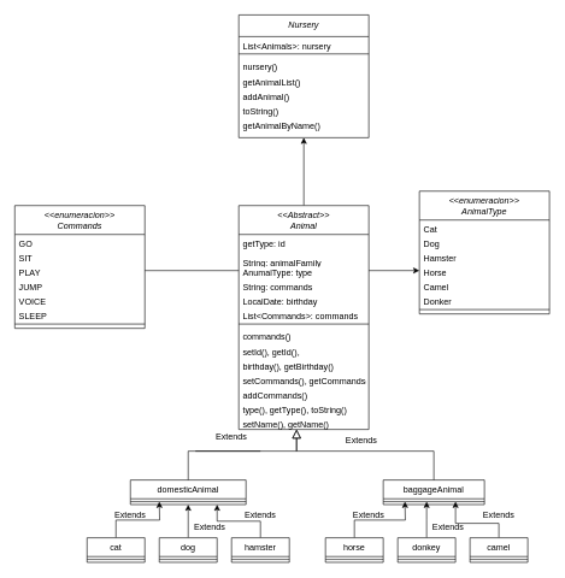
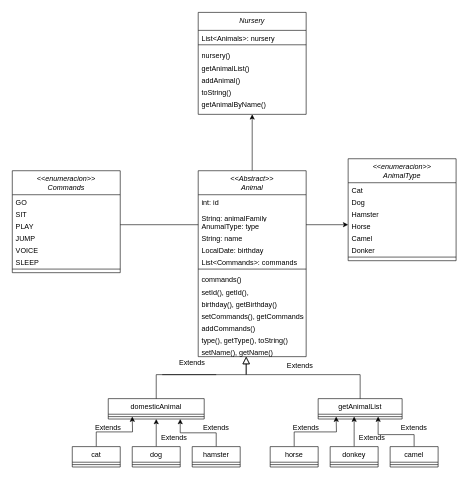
  <mxCell id="0" />
  <mxCell id="1" parent="0" />
  <mxCell id="2" style="edgeStyle=orthogonalEdgeStyle;rounded=0;orthogonalLoop=1;jettySize=auto;html=1;entryX=0.5;entryY=1;entryDx=0;entryDy=0;" edge="1" parent="1" source="3" target="69"><mxGeometry relative="1" as="geometry" /></mxCell>
  <mxCell id="3" value="&lt;&lt;Abstract&gt;&gt;&#10;Animal" style="swimlane;fontStyle=2;align=center;verticalAlign=top;childLayout=stackLayout;horizontal=1;startSize=40;horizontalStack=0;resizeParent=1;resizeLast=0;collapsible=1;marginBottom=0;rounded=0;shadow=0;strokeWidth=1;" parent="1" vertex="1"><mxGeometry x="330" y="284" width="180" height="310" as="geometry"><mxRectangle x="230" y="140" width="160" height="26" as="alternateBounds" /></mxGeometry></mxCell>
- <mxCell id="4" value="getType: id" style="text;align=left;verticalAlign=top;spacingLeft=4;spacingRight=4;overflow=hidden;rotatable=0;points=[[0,0.5],[1,0.5]];portConstraint=eastwest;" parent="3" vertex="1"><mxGeometry y="40" width="180" height="26" as="geometry" /></mxCell>
+ <mxCell id="4" value="int: id" style="text;align=left;verticalAlign=top;spacingLeft=4;spacingRight=4;overflow=hidden;rotatable=0;points=[[0,0.5],[1,0.5]];portConstraint=eastwest;" parent="3" vertex="1"><mxGeometry y="40" width="180" height="26" as="geometry" /></mxCell>
  <mxCell id="5" value="String: animalFamily" style="text;align=left;verticalAlign=top;spacingLeft=4;spacingRight=4;overflow=hidden;rotatable=0;points=[[0,0.5],[1,0.5]];portConstraint=eastwest;" vertex="1" parent="3"><mxGeometry y="66" width="180" height="14" as="geometry" /></mxCell>
  <mxCell id="6" value="AnumalType: type" style="text;align=left;verticalAlign=top;spacingLeft=4;spacingRight=4;overflow=hidden;rotatable=0;points=[[0,0.5],[1,0.5]];portConstraint=eastwest;" vertex="1" parent="3"><mxGeometry y="80" width="180" height="20" as="geometry" /></mxCell>
- <mxCell id="7" value="String: commands" style="text;align=left;verticalAlign=top;spacingLeft=4;spacingRight=4;overflow=hidden;rotatable=0;points=[[0,0.5],[1,0.5]];portConstraint=eastwest;" vertex="1" parent="3"><mxGeometry y="100" width="180" height="20" as="geometry" /></mxCell>
+ <mxCell id="7" value="String: name" style="text;align=left;verticalAlign=top;spacingLeft=4;spacingRight=4;overflow=hidden;rotatable=0;points=[[0,0.5],[1,0.5]];portConstraint=eastwest;" vertex="1" parent="3"><mxGeometry y="100" width="180" height="20" as="geometry" /></mxCell>
  <mxCell id="8" value="LocalDate: birthday" style="text;align=left;verticalAlign=top;spacingLeft=4;spacingRight=4;overflow=hidden;rotatable=0;points=[[0,0.5],[1,0.5]];portConstraint=eastwest;rounded=0;shadow=0;html=0;" parent="3" vertex="1"><mxGeometry y="120" width="180" height="20" as="geometry" /></mxCell>
  <mxCell id="9" value="List&lt;Commands&gt;: commands" style="text;align=left;verticalAlign=top;spacingLeft=4;spacingRight=4;overflow=hidden;rotatable=0;points=[[0,0.5],[1,0.5]];portConstraint=eastwest;rounded=0;shadow=0;html=0;" vertex="1" parent="3"><mxGeometry y="140" width="180" height="20" as="geometry" /></mxCell>
  <mxCell id="10" value="" style="line;html=1;strokeWidth=1;align=left;verticalAlign=middle;spacingTop=-1;spacingLeft=3;spacingRight=3;rotatable=0;labelPosition=right;points=[];portConstraint=eastwest;" parent="3" vertex="1"><mxGeometry y="160" width="180" height="8" as="geometry" /></mxCell>
  <mxCell id="11" value="commands()" style="text;align=left;verticalAlign=top;spacingLeft=4;spacingRight=4;overflow=hidden;rotatable=0;points=[[0,0.5],[1,0.5]];portConstraint=eastwest;rounded=0;shadow=0;html=0;" vertex="1" parent="3"><mxGeometry y="168" width="180" height="22" as="geometry" /></mxCell>
  <mxCell id="12" value="setId(), getId(), " style="text;align=left;verticalAlign=top;spacingLeft=4;spacingRight=4;overflow=hidden;rotatable=0;points=[[0,0.5],[1,0.5]];portConstraint=eastwest;rounded=0;shadow=0;html=0;" vertex="1" parent="3"><mxGeometry y="190" width="180" height="20" as="geometry" /></mxCell>
  <mxCell id="13" value="birthday(), getBirthday()" style="text;align=left;verticalAlign=top;spacingLeft=4;spacingRight=4;overflow=hidden;rotatable=0;points=[[0,0.5],[1,0.5]];portConstraint=eastwest;rounded=0;shadow=0;html=0;" vertex="1" parent="3"><mxGeometry y="210" width="180" height="20" as="geometry" /></mxCell>
  <mxCell id="14" value="setCommands(), getCommands()" style="text;align=left;verticalAlign=top;spacingLeft=4;spacingRight=4;overflow=hidden;rotatable=0;points=[[0,0.5],[1,0.5]];portConstraint=eastwest;rounded=0;shadow=0;html=0;" vertex="1" parent="3"><mxGeometry y="230" width="180" height="20" as="geometry" /></mxCell>
  <mxCell id="15" value="addCommands()" style="text;align=left;verticalAlign=top;spacingLeft=4;spacingRight=4;overflow=hidden;rotatable=0;points=[[0,0.5],[1,0.5]];portConstraint=eastwest;rounded=0;shadow=0;html=0;" vertex="1" parent="3"><mxGeometry y="250" width="180" height="20" as="geometry" /></mxCell>
  <mxCell id="16" value="type(), getType(), toString()" style="text;align=left;verticalAlign=top;spacingLeft=4;spacingRight=4;overflow=hidden;rotatable=0;points=[[0,0.5],[1,0.5]];portConstraint=eastwest;rounded=0;shadow=0;html=0;" vertex="1" parent="3"><mxGeometry y="270" width="180" height="20" as="geometry" /></mxCell>
  <mxCell id="17" value="setName(), getName()" style="text;align=left;verticalAlign=top;spacingLeft=4;spacingRight=4;overflow=hidden;rotatable=0;points=[[0,0.5],[1,0.5]];portConstraint=eastwest;rounded=0;shadow=0;html=0;" vertex="1" parent="3"><mxGeometry y="290" width="180" height="20" as="geometry" /></mxCell>
  <mxCell id="18" value="domesticAnimal" style="swimlane;fontStyle=0;align=center;verticalAlign=top;childLayout=stackLayout;horizontal=1;startSize=26;horizontalStack=0;resizeParent=1;resizeLast=0;collapsible=1;marginBottom=0;rounded=0;shadow=0;strokeWidth=1;" parent="1" vertex="1"><mxGeometry x="180" y="664" width="160" height="34" as="geometry"><mxRectangle x="130" y="380" width="160" height="26" as="alternateBounds" /></mxGeometry></mxCell>
  <mxCell id="19" value="" style="line;html=1;strokeWidth=1;align=left;verticalAlign=middle;spacingTop=-1;spacingLeft=3;spacingRight=3;rotatable=0;labelPosition=right;points=[];portConstraint=eastwest;" parent="18" vertex="1"><mxGeometry y="26" width="160" height="8" as="geometry" /></mxCell>
  <mxCell id="20" value="" style="endArrow=block;endSize=10;endFill=0;shadow=0;strokeWidth=1;rounded=0;edgeStyle=elbowEdgeStyle;elbow=vertical;startArrow=none;" parent="1" target="3" edge="1"><mxGeometry width="160" relative="1" as="geometry"><mxPoint x="270" y="624" as="sourcePoint" /><mxPoint x="310" y="587" as="targetPoint" /><Array as="points"><mxPoint x="410" y="624" /><mxPoint x="410" y="644" /><mxPoint x="410" y="664" /></Array></mxGeometry></mxCell>
- <mxCell id="21" value="baggageAnimal" style="swimlane;fontStyle=0;align=center;verticalAlign=top;childLayout=stackLayout;horizontal=1;startSize=26;horizontalStack=0;resizeParent=1;resizeLast=0;collapsible=1;marginBottom=0;rounded=0;shadow=0;strokeWidth=1;" parent="1" vertex="1"><mxGeometry x="530" y="664" width="140" height="34" as="geometry"><mxRectangle x="340" y="380" width="170" height="26" as="alternateBounds" /></mxGeometry></mxCell>
+ <mxCell id="21" value="getAnimalList" style="swimlane;fontStyle=0;align=center;verticalAlign=top;childLayout=stackLayout;horizontal=1;startSize=26;horizontalStack=0;resizeParent=1;resizeLast=0;collapsible=1;marginBottom=0;rounded=0;shadow=0;strokeWidth=1;" parent="1" vertex="1"><mxGeometry x="530" y="664" width="140" height="34" as="geometry"><mxRectangle x="340" y="380" width="170" height="26" as="alternateBounds" /></mxGeometry></mxCell>
  <mxCell id="22" value="" style="line;html=1;strokeWidth=1;align=left;verticalAlign=middle;spacingTop=-1;spacingLeft=3;spacingRight=3;rotatable=0;labelPosition=right;points=[];portConstraint=eastwest;" parent="21" vertex="1"><mxGeometry y="26" width="140" height="8" as="geometry" /></mxCell>
  <mxCell id="23" value="" style="endArrow=block;endSize=10;endFill=0;shadow=0;strokeWidth=1;rounded=0;edgeStyle=elbowEdgeStyle;elbow=vertical;" parent="1" source="21" target="3" edge="1"><mxGeometry width="160" relative="1" as="geometry"><mxPoint x="320" y="757" as="sourcePoint" /><mxPoint x="420" y="655" as="targetPoint" /><Array as="points"><mxPoint x="410" y="624" /><mxPoint x="410" y="644" /></Array></mxGeometry></mxCell>
  <mxCell id="24" value="Extends" style="text;html=1;strokeColor=none;fillColor=none;align=center;verticalAlign=middle;whiteSpace=wrap;rounded=0;" parent="1" vertex="1"><mxGeometry x="290" y="590" width="60" height="30" as="geometry" /></mxCell>
  <mxCell id="25" value="" style="endArrow=none;endSize=10;endFill=0;shadow=0;strokeWidth=1;rounded=0;edgeStyle=elbowEdgeStyle;elbow=vertical;" parent="1" source="18" edge="1"><mxGeometry width="160" relative="1" as="geometry"><mxPoint x="380" y="664" as="sourcePoint" /><mxPoint x="360" y="624" as="targetPoint" /><Array as="points"><mxPoint x="360" y="624" /></Array></mxGeometry></mxCell>
  <mxCell id="26" value="Extends" style="text;html=1;strokeColor=none;fillColor=none;align=center;verticalAlign=middle;whiteSpace=wrap;rounded=0;" parent="1" vertex="1"><mxGeometry x="470" y="594" width="60" height="30" as="geometry" /></mxCell>
  <mxCell id="27" style="edgeStyle=orthogonalEdgeStyle;rounded=0;orthogonalLoop=1;jettySize=auto;html=1;exitX=0.5;exitY=0;exitDx=0;exitDy=0;" edge="1" parent="1" source="28"><mxGeometry relative="1" as="geometry"><mxPoint x="220" y="694" as="targetPoint" /></mxGeometry></mxCell>
  <mxCell id="28" value="cat" style="swimlane;fontStyle=0;align=center;verticalAlign=top;childLayout=stackLayout;horizontal=1;startSize=26;horizontalStack=0;resizeParent=1;resizeLast=0;collapsible=1;marginBottom=0;rounded=0;shadow=0;strokeWidth=1;" parent="1" vertex="1"><mxGeometry x="120" y="744" width="80" height="34" as="geometry"><mxRectangle x="130" y="380" width="160" height="26" as="alternateBounds" /></mxGeometry></mxCell>
  <mxCell id="29" value="" style="line;html=1;strokeWidth=1;align=left;verticalAlign=middle;spacingTop=-1;spacingLeft=3;spacingRight=3;rotatable=0;labelPosition=right;points=[];portConstraint=eastwest;" parent="28" vertex="1"><mxGeometry y="26" width="80" height="8" as="geometry" /></mxCell>
  <mxCell id="30" style="edgeStyle=orthogonalEdgeStyle;rounded=0;orthogonalLoop=1;jettySize=auto;html=1;entryX=0.5;entryY=1;entryDx=0;entryDy=0;" parent="1" source="31" edge="1" target="18"><mxGeometry relative="1" as="geometry"><mxPoint x="260" y="704" as="targetPoint" /></mxGeometry></mxCell>
  <mxCell id="31" value="dog" style="swimlane;fontStyle=0;align=center;verticalAlign=top;childLayout=stackLayout;horizontal=1;startSize=26;horizontalStack=0;resizeParent=1;resizeLast=0;collapsible=1;marginBottom=0;rounded=0;shadow=0;strokeWidth=1;" parent="1" vertex="1"><mxGeometry x="220" y="744" width="80" height="34" as="geometry"><mxRectangle x="130" y="380" width="160" height="26" as="alternateBounds" /></mxGeometry></mxCell>
  <mxCell id="32" value="" style="line;html=1;strokeWidth=1;align=left;verticalAlign=middle;spacingTop=-1;spacingLeft=3;spacingRight=3;rotatable=0;labelPosition=right;points=[];portConstraint=eastwest;" parent="31" vertex="1"><mxGeometry y="26" width="80" height="8" as="geometry" /></mxCell>
  <mxCell id="33" style="edgeStyle=orthogonalEdgeStyle;rounded=0;orthogonalLoop=1;jettySize=auto;html=1;exitX=0.5;exitY=0;exitDx=0;exitDy=0;entryX=0.75;entryY=1;entryDx=0;entryDy=0;" edge="1" parent="1" source="34" target="18"><mxGeometry relative="1" as="geometry" /></mxCell>
  <mxCell id="34" value="hamster" style="swimlane;fontStyle=0;align=center;verticalAlign=top;childLayout=stackLayout;horizontal=1;startSize=26;horizontalStack=0;resizeParent=1;resizeLast=0;collapsible=1;marginBottom=0;rounded=0;shadow=0;strokeWidth=1;" parent="1" vertex="1"><mxGeometry x="320" y="744" width="80" height="34" as="geometry"><mxRectangle x="130" y="380" width="160" height="26" as="alternateBounds" /></mxGeometry></mxCell>
  <mxCell id="35" value="" style="line;html=1;strokeWidth=1;align=left;verticalAlign=middle;spacingTop=-1;spacingLeft=3;spacingRight=3;rotatable=0;labelPosition=right;points=[];portConstraint=eastwest;" parent="34" vertex="1"><mxGeometry y="26" width="80" height="8" as="geometry" /></mxCell>
  <mxCell id="36" value="Extends" style="text;html=1;strokeColor=none;fillColor=none;align=center;verticalAlign=middle;whiteSpace=wrap;rounded=0;" parent="1" vertex="1"><mxGeometry x="150" y="698" width="60" height="30" as="geometry" /></mxCell>
  <mxCell id="37" value="Extends" style="text;html=1;strokeColor=none;fillColor=none;align=center;verticalAlign=middle;whiteSpace=wrap;rounded=0;" parent="1" vertex="1"><mxGeometry x="330" y="698" width="60" height="30" as="geometry" /></mxCell>
  <mxCell id="38" value="Extends" style="text;html=1;strokeColor=none;fillColor=none;align=center;verticalAlign=middle;whiteSpace=wrap;rounded=0;" parent="1" vertex="1"><mxGeometry x="260" y="714" width="60" height="30" as="geometry" /></mxCell>
  <mxCell id="39" style="edgeStyle=orthogonalEdgeStyle;rounded=0;orthogonalLoop=1;jettySize=auto;html=1;exitX=0.5;exitY=0;exitDx=0;exitDy=0;" edge="1" parent="1" source="40"><mxGeometry relative="1" as="geometry"><mxPoint x="560" y="694" as="targetPoint" /></mxGeometry></mxCell>
  <mxCell id="40" value="horse" style="swimlane;fontStyle=0;align=center;verticalAlign=top;childLayout=stackLayout;horizontal=1;startSize=26;horizontalStack=0;resizeParent=1;resizeLast=0;collapsible=1;marginBottom=0;rounded=0;shadow=0;strokeWidth=1;" parent="1" vertex="1"><mxGeometry x="450" y="744" width="80" height="34" as="geometry"><mxRectangle x="130" y="380" width="160" height="26" as="alternateBounds" /></mxGeometry></mxCell>
  <mxCell id="41" value="" style="line;html=1;strokeWidth=1;align=left;verticalAlign=middle;spacingTop=-1;spacingLeft=3;spacingRight=3;rotatable=0;labelPosition=right;points=[];portConstraint=eastwest;" parent="40" vertex="1"><mxGeometry y="26" width="80" height="8" as="geometry" /></mxCell>
  <mxCell id="42" style="edgeStyle=orthogonalEdgeStyle;rounded=0;orthogonalLoop=1;jettySize=auto;html=1;" parent="1" source="43" edge="1"><mxGeometry relative="1" as="geometry"><mxPoint x="590" y="694" as="targetPoint" /></mxGeometry></mxCell>
  <mxCell id="43" value="donkey" style="swimlane;fontStyle=0;align=center;verticalAlign=top;childLayout=stackLayout;horizontal=1;startSize=26;horizontalStack=0;resizeParent=1;resizeLast=0;collapsible=1;marginBottom=0;rounded=0;shadow=0;strokeWidth=1;" parent="1" vertex="1"><mxGeometry x="550" y="744" width="80" height="34" as="geometry"><mxRectangle x="130" y="380" width="160" height="26" as="alternateBounds" /></mxGeometry></mxCell>
  <mxCell id="44" value="" style="line;html=1;strokeWidth=1;align=left;verticalAlign=middle;spacingTop=-1;spacingLeft=3;spacingRight=3;rotatable=0;labelPosition=right;points=[];portConstraint=eastwest;" parent="43" vertex="1"><mxGeometry y="26" width="80" height="8" as="geometry" /></mxCell>
  <mxCell id="45" style="edgeStyle=orthogonalEdgeStyle;rounded=0;orthogonalLoop=1;jettySize=auto;html=1;" edge="1" parent="1" source="46"><mxGeometry relative="1" as="geometry"><mxPoint x="630" y="694" as="targetPoint" /><Array as="points"><mxPoint x="690" y="724" /><mxPoint x="630" y="724" /></Array></mxGeometry></mxCell>
  <mxCell id="46" value="camel" style="swimlane;fontStyle=0;align=center;verticalAlign=top;childLayout=stackLayout;horizontal=1;startSize=26;horizontalStack=0;resizeParent=1;resizeLast=0;collapsible=1;marginBottom=0;rounded=0;shadow=0;strokeWidth=1;" parent="1" vertex="1"><mxGeometry x="650" y="744" width="80" height="34" as="geometry"><mxRectangle x="130" y="380" width="160" height="26" as="alternateBounds" /></mxGeometry></mxCell>
  <mxCell id="47" value="" style="line;html=1;strokeWidth=1;align=left;verticalAlign=middle;spacingTop=-1;spacingLeft=3;spacingRight=3;rotatable=0;labelPosition=right;points=[];portConstraint=eastwest;" parent="46" vertex="1"><mxGeometry y="26" width="80" height="8" as="geometry" /></mxCell>
  <mxCell id="48" value="Extends" style="text;html=1;strokeColor=none;fillColor=none;align=center;verticalAlign=middle;whiteSpace=wrap;rounded=0;" parent="1" vertex="1"><mxGeometry x="480" y="698" width="60" height="30" as="geometry" /></mxCell>
  <mxCell id="49" value="Extends" style="text;html=1;strokeColor=none;fillColor=none;align=center;verticalAlign=middle;whiteSpace=wrap;rounded=0;" parent="1" vertex="1"><mxGeometry x="660" y="698" width="60" height="30" as="geometry" /></mxCell>
  <mxCell id="50" value="Extends" style="text;html=1;strokeColor=none;fillColor=none;align=center;verticalAlign=middle;whiteSpace=wrap;rounded=0;" parent="1" vertex="1"><mxGeometry x="590" y="714" width="60" height="30" as="geometry" /></mxCell>
  <mxCell id="51" value="&lt;&lt;enumeracion&gt;&gt;&#10;AnimalType" style="swimlane;fontStyle=2;align=center;verticalAlign=top;childLayout=stackLayout;horizontal=1;startSize=40;horizontalStack=0;resizeParent=1;resizeLast=0;collapsible=1;marginBottom=0;rounded=0;shadow=0;strokeWidth=1;" vertex="1" parent="1"><mxGeometry x="580" y="264" width="180" height="170" as="geometry"><mxRectangle x="230" y="140" width="160" height="26" as="alternateBounds" /></mxGeometry></mxCell>
  <mxCell id="52" value="Cat" style="text;align=left;verticalAlign=top;spacingLeft=4;spacingRight=4;overflow=hidden;rotatable=0;points=[[0,0.5],[1,0.5]];portConstraint=eastwest;rounded=0;shadow=0;html=0;" vertex="1" parent="51"><mxGeometry y="40" width="180" height="20" as="geometry" /></mxCell>
  <mxCell id="53" value="Dog" style="text;align=left;verticalAlign=top;spacingLeft=4;spacingRight=4;overflow=hidden;rotatable=0;points=[[0,0.5],[1,0.5]];portConstraint=eastwest;rounded=0;shadow=0;html=0;" vertex="1" parent="51"><mxGeometry y="60" width="180" height="20" as="geometry" /></mxCell>
  <mxCell id="54" value="Hamster" style="text;align=left;verticalAlign=top;spacingLeft=4;spacingRight=4;overflow=hidden;rotatable=0;points=[[0,0.5],[1,0.5]];portConstraint=eastwest;rounded=0;shadow=0;html=0;" vertex="1" parent="51"><mxGeometry y="80" width="180" height="20" as="geometry" /></mxCell>
  <mxCell id="55" value="Horse" style="text;align=left;verticalAlign=top;spacingLeft=4;spacingRight=4;overflow=hidden;rotatable=0;points=[[0,0.5],[1,0.5]];portConstraint=eastwest;rounded=0;shadow=0;html=0;" vertex="1" parent="51"><mxGeometry y="100" width="180" height="20" as="geometry" /></mxCell>
  <mxCell id="56" value="Camel" style="text;align=left;verticalAlign=top;spacingLeft=4;spacingRight=4;overflow=hidden;rotatable=0;points=[[0,0.5],[1,0.5]];portConstraint=eastwest;rounded=0;shadow=0;html=0;" vertex="1" parent="51"><mxGeometry y="120" width="180" height="20" as="geometry" /></mxCell>
  <mxCell id="57" value="Donker" style="text;align=left;verticalAlign=top;spacingLeft=4;spacingRight=4;overflow=hidden;rotatable=0;points=[[0,0.5],[1,0.5]];portConstraint=eastwest;rounded=0;shadow=0;html=0;" vertex="1" parent="51"><mxGeometry y="140" width="180" height="20" as="geometry" /></mxCell>
  <mxCell id="58" value="" style="line;html=1;strokeWidth=1;align=left;verticalAlign=middle;spacingTop=-1;spacingLeft=3;spacingRight=3;rotatable=0;labelPosition=right;points=[];portConstraint=eastwest;" vertex="1" parent="51"><mxGeometry y="160" width="180" height="8" as="geometry" /></mxCell>
  <mxCell id="59" value="&lt;&lt;enumeracion&gt;&gt;&#10;Commands" style="swimlane;fontStyle=2;align=center;verticalAlign=top;childLayout=stackLayout;horizontal=1;startSize=40;horizontalStack=0;resizeParent=1;resizeLast=0;collapsible=1;marginBottom=0;rounded=0;shadow=0;strokeWidth=1;" vertex="1" parent="1"><mxGeometry x="20" y="284" width="180" height="170" as="geometry"><mxRectangle x="230" y="140" width="160" height="26" as="alternateBounds" /></mxGeometry></mxCell>
  <mxCell id="60" value="GO" style="text;align=left;verticalAlign=top;spacingLeft=4;spacingRight=4;overflow=hidden;rotatable=0;points=[[0,0.5],[1,0.5]];portConstraint=eastwest;rounded=0;shadow=0;html=0;" vertex="1" parent="59"><mxGeometry y="40" width="180" height="20" as="geometry" /></mxCell>
  <mxCell id="61" value="SIT" style="text;align=left;verticalAlign=top;spacingLeft=4;spacingRight=4;overflow=hidden;rotatable=0;points=[[0,0.5],[1,0.5]];portConstraint=eastwest;rounded=0;shadow=0;html=0;" vertex="1" parent="59"><mxGeometry y="60" width="180" height="20" as="geometry" /></mxCell>
  <mxCell id="62" value="PLAY" style="text;align=left;verticalAlign=top;spacingLeft=4;spacingRight=4;overflow=hidden;rotatable=0;points=[[0,0.5],[1,0.5]];portConstraint=eastwest;rounded=0;shadow=0;html=0;" vertex="1" parent="59"><mxGeometry y="80" width="180" height="20" as="geometry" /></mxCell>
  <mxCell id="63" value="JUMP" style="text;align=left;verticalAlign=top;spacingLeft=4;spacingRight=4;overflow=hidden;rotatable=0;points=[[0,0.5],[1,0.5]];portConstraint=eastwest;rounded=0;shadow=0;html=0;" vertex="1" parent="59"><mxGeometry y="100" width="180" height="20" as="geometry" /></mxCell>
  <mxCell id="64" value="VOICE" style="text;align=left;verticalAlign=top;spacingLeft=4;spacingRight=4;overflow=hidden;rotatable=0;points=[[0,0.5],[1,0.5]];portConstraint=eastwest;rounded=0;shadow=0;html=0;" vertex="1" parent="59"><mxGeometry y="120" width="180" height="20" as="geometry" /></mxCell>
  <mxCell id="65" value="SLEEP" style="text;align=left;verticalAlign=top;spacingLeft=4;spacingRight=4;overflow=hidden;rotatable=0;points=[[0,0.5],[1,0.5]];portConstraint=eastwest;rounded=0;shadow=0;html=0;" vertex="1" parent="59"><mxGeometry y="140" width="180" height="20" as="geometry" /></mxCell>
  <mxCell id="66" value="" style="line;html=1;strokeWidth=1;align=left;verticalAlign=middle;spacingTop=-1;spacingLeft=3;spacingRight=3;rotatable=0;labelPosition=right;points=[];portConstraint=eastwest;" vertex="1" parent="59"><mxGeometry y="160" width="180" height="8" as="geometry" /></mxCell>
  <mxCell id="67" style="edgeStyle=orthogonalEdgeStyle;rounded=0;orthogonalLoop=1;jettySize=auto;html=1;exitX=0;exitY=0.5;exitDx=0;exitDy=0;entryX=1;entryY=0.5;entryDx=0;entryDy=0;endArrow=none;" edge="1" parent="1" source="6" target="62"><mxGeometry relative="1" as="geometry" /></mxCell>
  <mxCell id="68" style="edgeStyle=orthogonalEdgeStyle;rounded=0;orthogonalLoop=1;jettySize=auto;html=1;exitX=1;exitY=0.5;exitDx=0;exitDy=0;entryX=0;entryY=0.5;entryDx=0;entryDy=0;" edge="1" parent="1" source="6" target="55"><mxGeometry relative="1" as="geometry" /></mxCell>
  <mxCell id="69" value="Nursery" style="swimlane;fontStyle=2;align=center;verticalAlign=top;childLayout=stackLayout;horizontal=1;startSize=30;horizontalStack=0;resizeParent=1;resizeLast=0;collapsible=1;marginBottom=0;rounded=0;shadow=0;strokeWidth=1;" vertex="1" parent="1"><mxGeometry x="330" y="20" width="180" height="170" as="geometry"><mxRectangle x="230" y="140" width="160" height="26" as="alternateBounds" /></mxGeometry></mxCell>
  <mxCell id="70" value="List&lt;Animals&gt;: nursery" style="text;align=left;verticalAlign=top;spacingLeft=4;spacingRight=4;overflow=hidden;rotatable=0;points=[[0,0.5],[1,0.5]];portConstraint=eastwest;rounded=0;shadow=0;html=0;" vertex="1" parent="69"><mxGeometry y="30" width="180" height="20" as="geometry" /></mxCell>
  <mxCell id="71" value="" style="line;html=1;strokeWidth=1;align=left;verticalAlign=middle;spacingTop=-1;spacingLeft=3;spacingRight=3;rotatable=0;labelPosition=right;points=[];portConstraint=eastwest;" vertex="1" parent="69"><mxGeometry y="50" width="180" height="8" as="geometry" /></mxCell>
  <mxCell id="72" value="nursery()" style="text;align=left;verticalAlign=top;spacingLeft=4;spacingRight=4;overflow=hidden;rotatable=0;points=[[0,0.5],[1,0.5]];portConstraint=eastwest;rounded=0;shadow=0;html=0;" vertex="1" parent="69"><mxGeometry y="58" width="180" height="22" as="geometry" /></mxCell>
  <mxCell id="73" value="getAnimalList()" style="text;align=left;verticalAlign=top;spacingLeft=4;spacingRight=4;overflow=hidden;rotatable=0;points=[[0,0.5],[1,0.5]];portConstraint=eastwest;rounded=0;shadow=0;html=0;" vertex="1" parent="69"><mxGeometry y="80" width="180" height="20" as="geometry" /></mxCell>
  <mxCell id="74" value="addAnimal()" style="text;align=left;verticalAlign=top;spacingLeft=4;spacingRight=4;overflow=hidden;rotatable=0;points=[[0,0.5],[1,0.5]];portConstraint=eastwest;rounded=0;shadow=0;html=0;" vertex="1" parent="69"><mxGeometry y="100" width="180" height="20" as="geometry" /></mxCell>
  <mxCell id="75" value="toString()" style="text;align=left;verticalAlign=top;spacingLeft=4;spacingRight=4;overflow=hidden;rotatable=0;points=[[0,0.5],[1,0.5]];portConstraint=eastwest;rounded=0;shadow=0;html=0;" vertex="1" parent="69"><mxGeometry y="120" width="180" height="20" as="geometry" /></mxCell>
  <mxCell id="76" value="getAnimalByName()" style="text;align=left;verticalAlign=top;spacingLeft=4;spacingRight=4;overflow=hidden;rotatable=0;points=[[0,0.5],[1,0.5]];portConstraint=eastwest;rounded=0;shadow=0;html=0;" vertex="1" parent="69"><mxGeometry y="140" width="180" height="20" as="geometry" /></mxCell>
